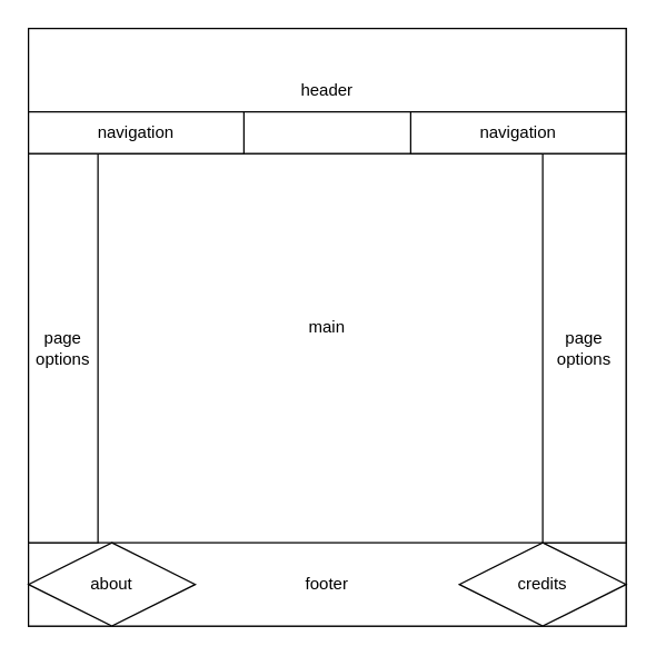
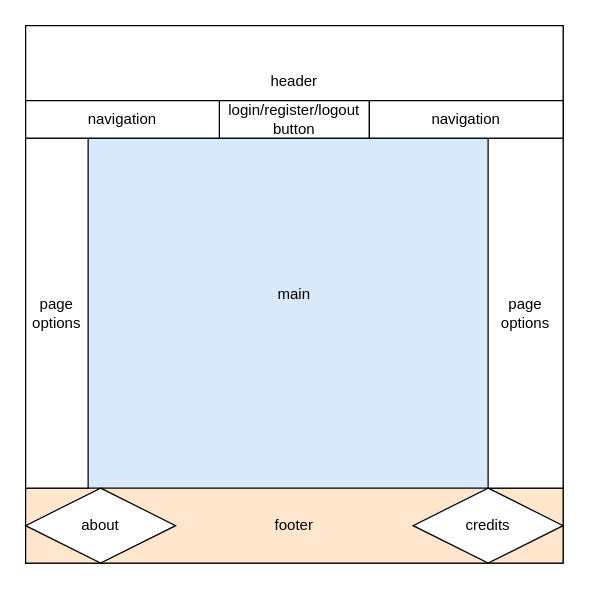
  <mxCell id="0" />
  <mxCell id="1" parent="0" />
- <mxCell id="2" value="main" style="whiteSpace=wrap;html=1;aspect=fixed;" vertex="1" parent="1"><mxGeometry x="20" y="20" width="430" height="430" as="geometry" /></mxCell>
+ <mxCell id="2" value="main" style="whiteSpace=wrap;html=1;aspect=fixed;fillColor=#dae8fc;" vertex="1" parent="1"><mxGeometry x="20" y="20" width="430" height="430" as="geometry" /></mxCell>
  <mxCell id="3" value="header" style="rounded=0;whiteSpace=wrap;html=1;" vertex="1" parent="1"><mxGeometry x="20" y="20" width="430" height="90" as="geometry" /></mxCell>
- <mxCell id="4" value="footer" style="rounded=0;whiteSpace=wrap;html=1;" vertex="1" parent="1"><mxGeometry x="20" y="390" width="430" height="60" as="geometry" /></mxCell>
+ <mxCell id="4" value="footer" style="rounded=0;whiteSpace=wrap;html=1;fillColor=#ffe6cc;" vertex="1" parent="1"><mxGeometry x="20" y="390" width="430" height="60" as="geometry" /></mxCell>
  <mxCell id="5" value="" style="rounded=0;whiteSpace=wrap;html=1;" vertex="1" parent="1"><mxGeometry x="20" y="80" width="430" height="30" as="geometry" /></mxCell>
  <mxCell id="6" value="about" style="rhombus;whiteSpace=wrap;html=1;" vertex="1" parent="1"><mxGeometry x="20" y="390" width="120" height="60" as="geometry" /></mxCell>
  <mxCell id="7" value="credits" style="rhombus;whiteSpace=wrap;html=1;" vertex="1" parent="1"><mxGeometry x="330" y="390" width="120" height="60" as="geometry" /></mxCell>
  <mxCell id="8" value="page options" style="rounded=0;whiteSpace=wrap;html=1;" vertex="1" parent="1"><mxGeometry x="20" y="110" width="50" height="280" as="geometry" /></mxCell>
  <mxCell id="9" value="page options" style="rounded=0;whiteSpace=wrap;html=1;" vertex="1" parent="1"><mxGeometry x="390" y="110" width="60" height="280" as="geometry" /></mxCell>
+ <mxCell id="10" value="login/register/logout button" style="rounded=0;whiteSpace=wrap;html=1;" vertex="1" parent="1"><mxGeometry x="175" y="80" width="120" height="30" as="geometry" /></mxCell>
  <mxCell id="11" value="navigation" style="rounded=0;whiteSpace=wrap;html=1;" vertex="1" parent="1"><mxGeometry x="20" y="80" width="155" height="30" as="geometry" /></mxCell>
  <mxCell id="12" value="navigation" style="rounded=0;whiteSpace=wrap;html=1;" vertex="1" parent="1"><mxGeometry x="295" y="80" width="155" height="30" as="geometry" /></mxCell>
